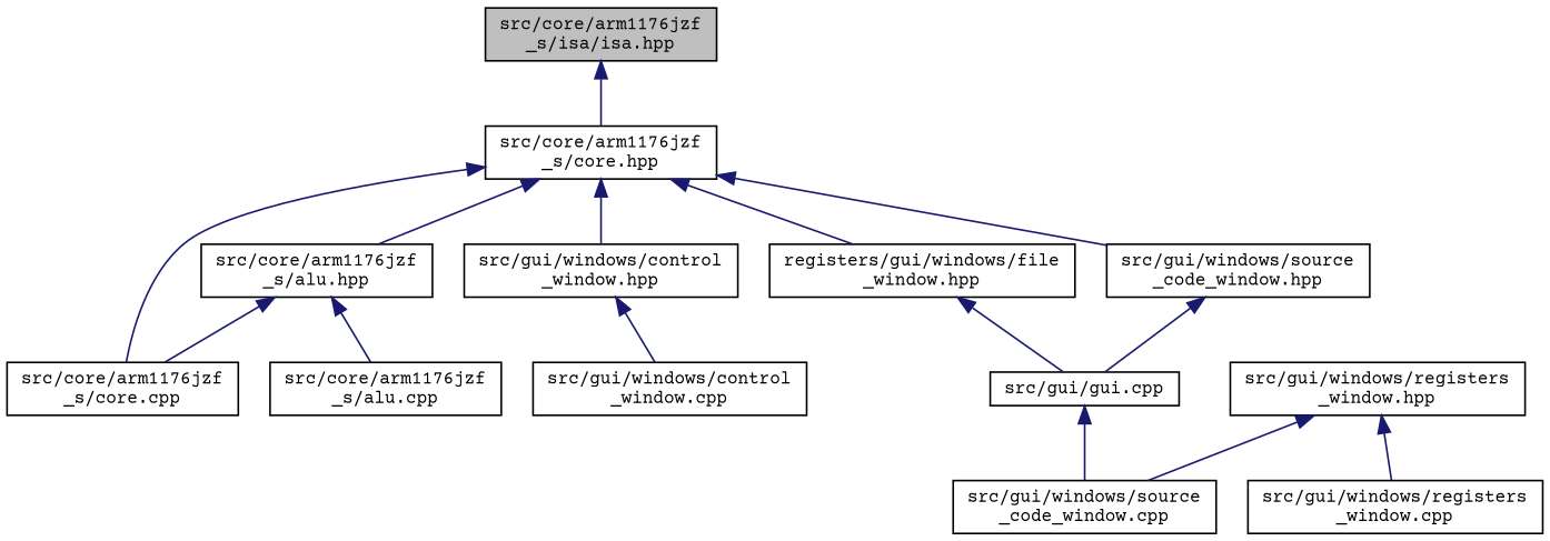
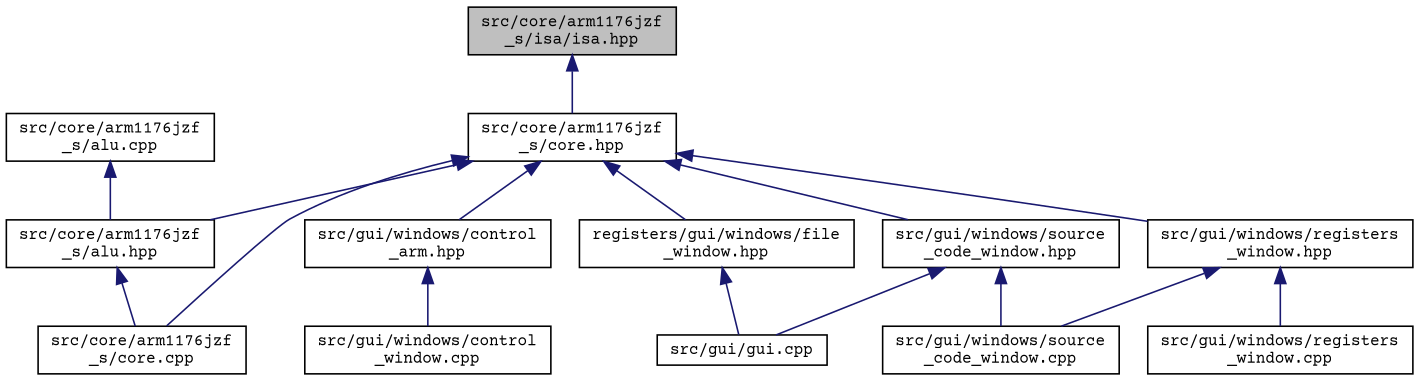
  digraph {
    fontname="Courier Prime"
    node [color=black fontname="Courier Prime" fontsize=10 shape=record]
    edge [color=midnightblue dir=back fontname="Courier Prime" fontsize=10 labelfontname=Helvetica labelfontsize=10 style=solid]
    n1 [fillcolor=grey75 fontcolor=black height=0.2 label="src/core/arm1176jzf\l_s/isa/isa.hpp" style=filled width=0.4]
    n2 [height=0.2 label="src/core/arm1176jzf\l_s/core.hpp" width=0.4]
    n3 [height=0.2 label="src/core/arm1176jzf\l_s/alu.hpp" width=0.4]
    n4 [height=0.2 label="src/core/arm1176jzf\l_s/core.cpp" width=0.4]
-   n5 [height=0.2 label="src/gui/windows/control\l_window.hpp" width=0.4]
+   n5 [height=0.2 label="src/gui/windows/control\l_arm.hpp" width=0.4]
    n6 [height=0.2 label="registers/gui/windows/file\l_window.hpp" width=0.4]
    n7 [height=0.2 label="src/gui/windows/registers\l_window.hpp" width=0.4]
    n8 [height=0.2 label="src/gui/windows/source\l_code_window.hpp" width=0.4]
    n9 [height=0.2 label="src/core/arm1176jzf\l_s/alu.cpp" width=0.4]
    n10 [height=0.2 label="src/gui/windows/control\l_window.cpp" width=0.4]
    n11 [height=0.2 label="src/gui/gui.cpp" width=0.4]
    n12 [height=0.2 label="src/gui/windows/registers\l_window.cpp" width=0.4]
    n13 [height=0.2 label="src/gui/windows/source\l_code_window.cpp" width=0.4]
    n1 -> n2
    n2 -> n3
    n2 -> n4
    n2 -> n5
    n2 -> n6
+   n2 -> n7
    n2 -> n8
    n3 -> n4
-   n3 -> n9
+   n9 -> n3
    n5 -> n10
    n6 -> n11
    n7 -> n12
    n7 -> n13
    n8 -> n11
-   n11 -> n13
+   n8 -> n13
  }
